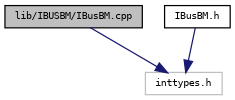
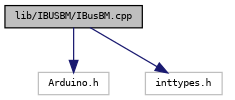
  digraph {
    node [color=black fontname=DejaVuSansMono fontsize=8 shape=record]
    edge [color=midnightblue fontname=DejaVuSansMono fontsize=8 labelfontname=DejaVuSansMono labelfontsize=8 style=solid]
    n1 [fillcolor=grey75 fontcolor=black height=0.2 label="lib/IBUSBM/IBusBM.cpp" style=filled width=0.4]
+   n2 [color=grey75 height=0.2 label="Arduino.h" width=0.4]
    n3 [color=grey75 height=0.2 label="inttypes.h" width=0.4]
-   n4 [height=0.2 label="IBusBM.h" width=0.4]
+   n1 -> n2
    n1 -> n3
-   n4 -> n3
  }
